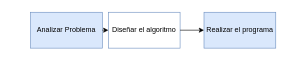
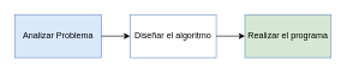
  <mxCell id="0" />
  <mxCell id="1" parent="0" />
- <mxCell id="2" value="Analizar Problema" style="rounded=0;whiteSpace=wrap;html=1;fillColor=#dae8fc;strokeColor=#6c8ebf;" vertex="1" parent="1"><mxGeometry x="50" y="20" width="120" height="60" as="geometry" /></mxCell>
+ <mxCell id="2" value="Analizar Problema" style="rounded=0;whiteSpace=wrap;html=1;fillColor=#dae8fc;strokeColor=#6c8ebf;" vertex="1" parent="1"><mxGeometry x="20" y="20" width="120" height="60" as="geometry" /></mxCell>
  <mxCell id="3" value="Diseñar el algoritmo" style="rounded=0;whiteSpace=wrap;html=1;fillColor=#ffffff;strokeColor=#6c8ebf;" vertex="1" parent="1"><mxGeometry x="180" y="20" width="120" height="60" as="geometry" /></mxCell>
- <mxCell id="4" value="Realizar el programa" style="rounded=0;whiteSpace=wrap;html=1;fillColor=#dae8fc;strokeColor=#6c8ebf;" vertex="1" parent="1"><mxGeometry x="340" y="20" width="120" height="60" as="geometry" /></mxCell>
+ <mxCell id="4" value="Realizar el programa" style="rounded=0;whiteSpace=wrap;html=1;fillColor=#d5e8d4;strokeColor=#6c8ebf;" vertex="1" parent="1"><mxGeometry x="340" y="20" width="120" height="60" as="geometry" /></mxCell>
  <mxCell id="5" value="" style="endArrow=classic;html=1;rounded=0;exitX=1;exitY=0.5;exitDx=0;exitDy=0;entryX=0;entryY=0.5;entryDx=0;entryDy=0;" edge="1" parent="1" source="2" target="3"><mxGeometry width="50" height="50" relative="1" as="geometry"><mxPoint x="330" y="120" as="sourcePoint" /><mxPoint x="380" y="70" as="targetPoint" /></mxGeometry></mxCell>
  <mxCell id="6" value="" style="endArrow=classic;html=1;rounded=0;exitX=1;exitY=0.5;exitDx=0;exitDy=0;entryX=0;entryY=0.5;entryDx=0;entryDy=0;" edge="1" parent="1" source="3" target="4"><mxGeometry width="50" height="50" relative="1" as="geometry"><mxPoint x="360" y="150" as="sourcePoint" /><mxPoint x="410" y="100" as="targetPoint" /></mxGeometry></mxCell>
